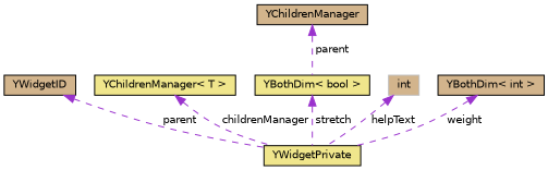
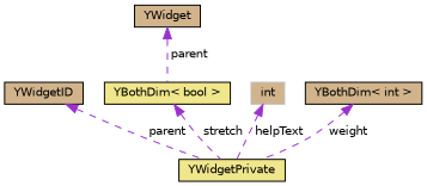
  digraph {
    node [color=black fillcolor=tan fontname=Helvetica fontsize=10 shape=record style=filled]
    edge [color=darkorchid3 dir=back fontname=Helvetica fontsize=10 labelfontname=Helvetica labelfontsize=10 style=dashed]
    n1 [fillcolor=khaki fontcolor=black height=0.2 label=YWidgetPrivate width=0.4]
    n2 [height=0.2 label=YWidgetID width=0.4]
-   n3 [fillcolor=khaki height=0.2 label="YChildrenManager\< T \>" width=0.4]
    n4 [fillcolor=khaki height=0.2 label="YBothDim\< bool \>" width=0.4]
    n5 [color=grey75 height=0.2 label=int width=0.4]
-   n6 [height=0.2 label=YChildrenManager width=0.4]
+   n6 [height=0.2 label=YWidget width=0.4]
    n7 [height=0.2 label="YBothDim\< int \>" width=0.4]
    n2 -> n1 [label=" parent"]
-   n3 -> n1 [label=" childrenManager"]
    n4 -> n1 [label=" stretch"]
    n5 -> n1 [label=" helpText"]
    n6 -> n4 [label=" parent"]
    n7 -> n1 [label=" weight"]
  }
